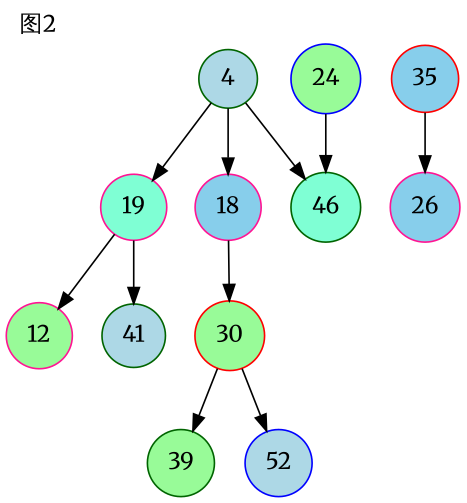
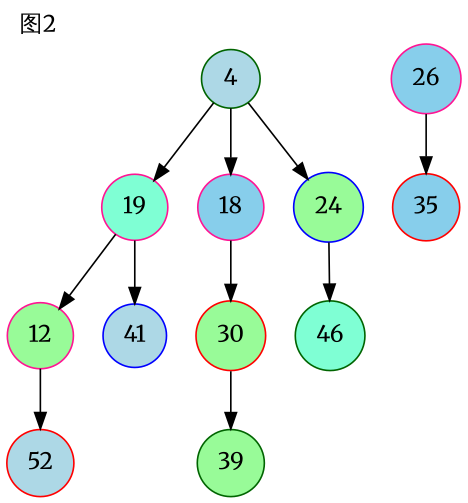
  digraph {
    fontname=Merriweather
    label="图2"
    labeljust=l
    labelloc=t
    node [color=deeppink fillcolor=palegreen fontname=Merriweather shape=circle style=filled]
    edge [fontname=Merriweather]
    n1 [color=darkgreen fillcolor=lightblue label=4]
    n2 [fillcolor=aquamarine label=19]
    n3 [fillcolor=skyblue label=18]
    n4 [color=blue label=24]
    n5 [label=12]
-   n6 [color=darkgreen fillcolor=lightblue label=41]
+   n6 [color=blue fillcolor=lightblue label=41]
    n7 [color=red label=30]
    n8 [color=darkgreen label=39]
    n9 [color=darkgreen fillcolor=aquamarine label=46]
-   n10 [color=blue fillcolor=lightblue label=52]
+   n10 [color=red fillcolor=lightblue label=52]
    n11 [fillcolor=skyblue label=26]
    n12 [color=red fillcolor=skyblue label=35]
    n1 -> n2
    n1 -> n3
-   n1 -> n9
+   n1 -> n4
    n2 -> n5
    n2 -> n6
    n3 -> n7
    n4 -> n9
-   n7 -> n10
+   n5 -> n10
    n7 -> n8
-   n12 -> n11
+   n11 -> n12
  }
